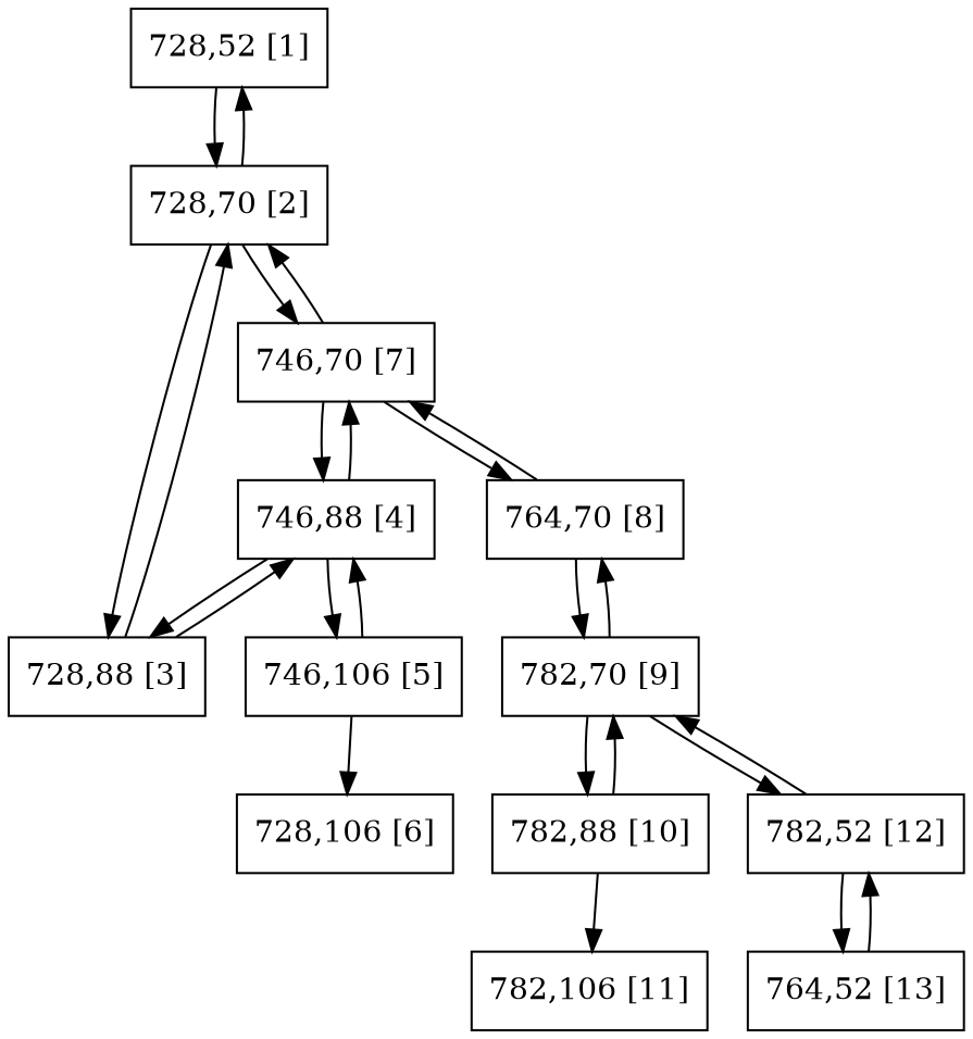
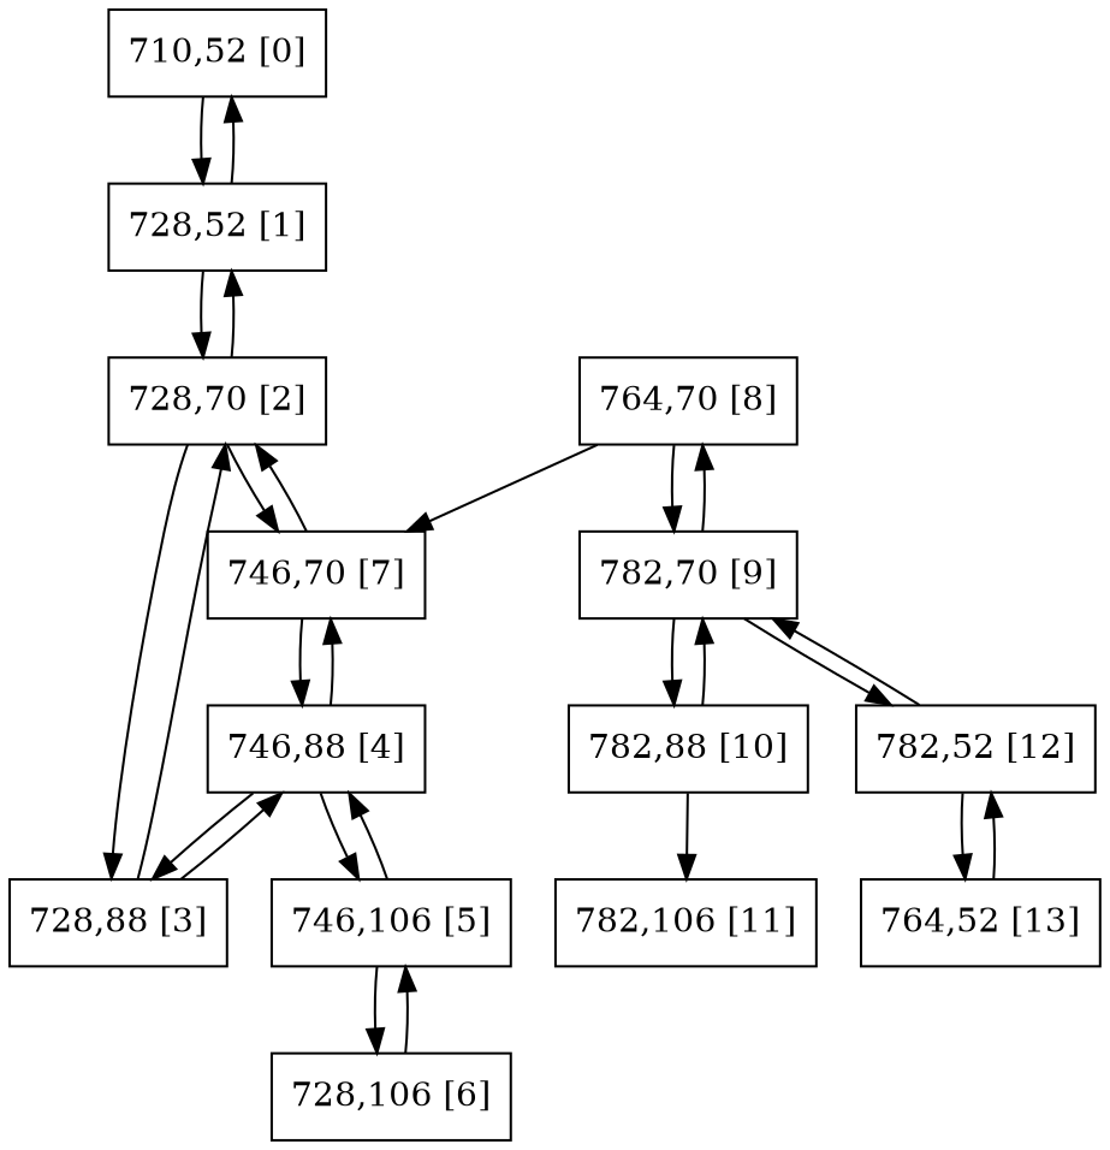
  digraph {
    bgcolor=white
    node [color=black shape=polygon sides=4]
+   n1 [label="710,52 [0]"]
    n2 [label="728,52 [1]"]
    n3 [label="728,70 [2]"]
    n4 [label="728,88 [3]"]
    n5 [label="746,70 [7]"]
    n6 [label="746,88 [4]"]
    n7 [label="764,70 [8]"]
    n8 [label="746,106 [5]"]
    n9 [label="728,106 [6]"]
    n10 [label="782,70 [9]"]
    n11 [label="782,88 [10]"]
    n12 [label="782,52 [12]"]
    n13 [label="782,106 [11]"]
    n14 [label="764,52 [13]"]
+   n1 -> n2
+   n2 -> n1
    n2 -> n3
    n3 -> n2
    n3 -> n4
    n3 -> n5
    n4 -> n3
    n4 -> n6
    n5 -> n3
    n5 -> n6
-   n5 -> n7
    n6 -> n4
    n6 -> n5
    n6 -> n8
    n7 -> n5
    n7 -> n10
    n8 -> n6
    n8 -> n9
+   n9 -> n8
    n10 -> n7
    n10 -> n11
    n10 -> n12
    n11 -> n10
    n11 -> n13
    n12 -> n10
    n12 -> n14
    n14 -> n12
  }
